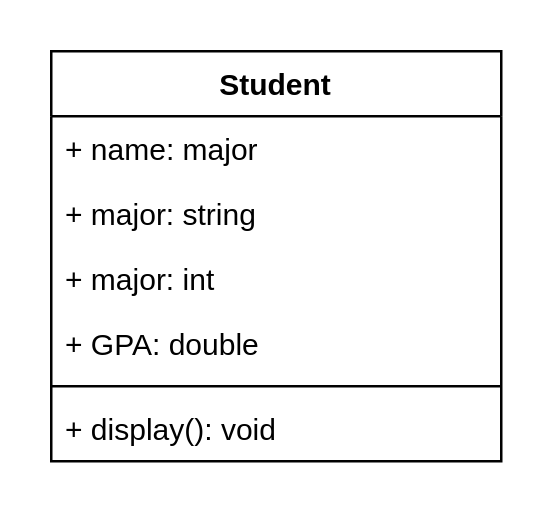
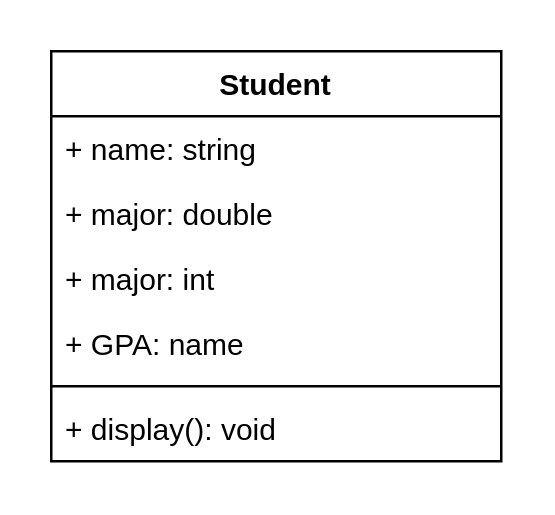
  <mxCell id="0" />
  <mxCell id="1" parent="0" />
  <mxCell id="2" value="Student" style="swimlane;fontStyle=1;align=center;verticalAlign=top;childLayout=stackLayout;horizontal=1;startSize=26;horizontalStack=0;resizeParent=1;resizeParentMax=0;resizeLast=0;collapsible=1;marginBottom=0;whiteSpace=wrap;html=1;" vertex="1" parent="1"><mxGeometry x="20" y="20" width="180" height="164" as="geometry"><mxRectangle x="340" y="250" width="80" height="30" as="alternateBounds" /></mxGeometry></mxCell>
- <mxCell id="3" value="+ name: major" style="text;strokeColor=none;fillColor=none;align=left;verticalAlign=top;spacingLeft=4;spacingRight=4;overflow=hidden;rotatable=0;points=[[0,0.5],[1,0.5]];portConstraint=eastwest;whiteSpace=wrap;html=1;" vertex="1" parent="2"><mxGeometry y="26" width="180" height="26" as="geometry" /></mxCell>
- <mxCell id="4" value="&lt;span style=&quot;text-align: center;&quot;&gt;+ major: string&lt;/span&gt;" style="text;strokeColor=none;fillColor=none;align=left;verticalAlign=top;spacingLeft=4;spacingRight=4;overflow=hidden;rotatable=0;points=[[0,0.5],[1,0.5]];portConstraint=eastwest;whiteSpace=wrap;html=1;" vertex="1" parent="2"><mxGeometry y="52" width="180" height="26" as="geometry" /></mxCell>
+ <mxCell id="3" value="+ name: string" style="text;strokeColor=none;fillColor=none;align=left;verticalAlign=top;spacingLeft=4;spacingRight=4;overflow=hidden;rotatable=0;points=[[0,0.5],[1,0.5]];portConstraint=eastwest;whiteSpace=wrap;html=1;" vertex="1" parent="2"><mxGeometry y="26" width="180" height="26" as="geometry" /></mxCell>
+ <mxCell id="4" value="&lt;span style=&quot;text-align: center;&quot;&gt;+ major: double&lt;/span&gt;" style="text;strokeColor=none;fillColor=none;align=left;verticalAlign=top;spacingLeft=4;spacingRight=4;overflow=hidden;rotatable=0;points=[[0,0.5],[1,0.5]];portConstraint=eastwest;whiteSpace=wrap;html=1;" vertex="1" parent="2"><mxGeometry y="52" width="180" height="26" as="geometry" /></mxCell>
  <mxCell id="5" value="+ major: int" style="text;strokeColor=none;fillColor=none;align=left;verticalAlign=top;spacingLeft=4;spacingRight=4;overflow=hidden;rotatable=0;points=[[0,0.5],[1,0.5]];portConstraint=eastwest;whiteSpace=wrap;html=1;" vertex="1" parent="2"><mxGeometry y="78" width="180" height="26" as="geometry" /></mxCell>
- <mxCell id="6" value="+ GPA: double" style="text;strokeColor=none;fillColor=none;align=left;verticalAlign=top;spacingLeft=4;spacingRight=4;overflow=hidden;rotatable=0;points=[[0,0.5],[1,0.5]];portConstraint=eastwest;whiteSpace=wrap;html=1;" vertex="1" parent="2"><mxGeometry y="104" width="180" height="26" as="geometry" /></mxCell>
+ <mxCell id="6" value="+ GPA: name" style="text;strokeColor=none;fillColor=none;align=left;verticalAlign=top;spacingLeft=4;spacingRight=4;overflow=hidden;rotatable=0;points=[[0,0.5],[1,0.5]];portConstraint=eastwest;whiteSpace=wrap;html=1;" vertex="1" parent="2"><mxGeometry y="104" width="180" height="26" as="geometry" /></mxCell>
  <mxCell id="7" value="" style="line;strokeWidth=1;fillColor=none;align=left;verticalAlign=middle;spacingTop=-1;spacingLeft=3;spacingRight=3;rotatable=0;labelPosition=right;points=[];portConstraint=eastwest;strokeColor=inherit;" vertex="1" parent="2"><mxGeometry y="130" width="180" height="8" as="geometry" /></mxCell>
  <mxCell id="8" value="+ display(): void" style="text;strokeColor=none;fillColor=none;align=left;verticalAlign=top;spacingLeft=4;spacingRight=4;overflow=hidden;rotatable=0;points=[[0,0.5],[1,0.5]];portConstraint=eastwest;whiteSpace=wrap;html=1;" vertex="1" parent="2"><mxGeometry y="138" width="180" height="26" as="geometry" /></mxCell>
